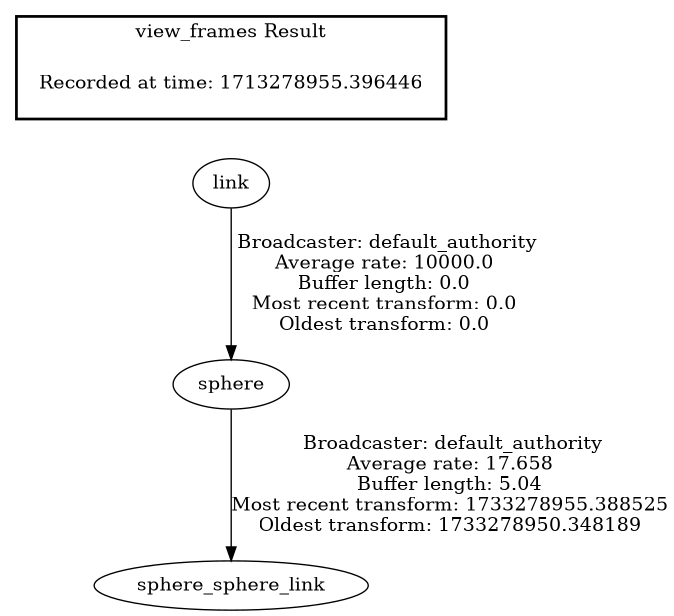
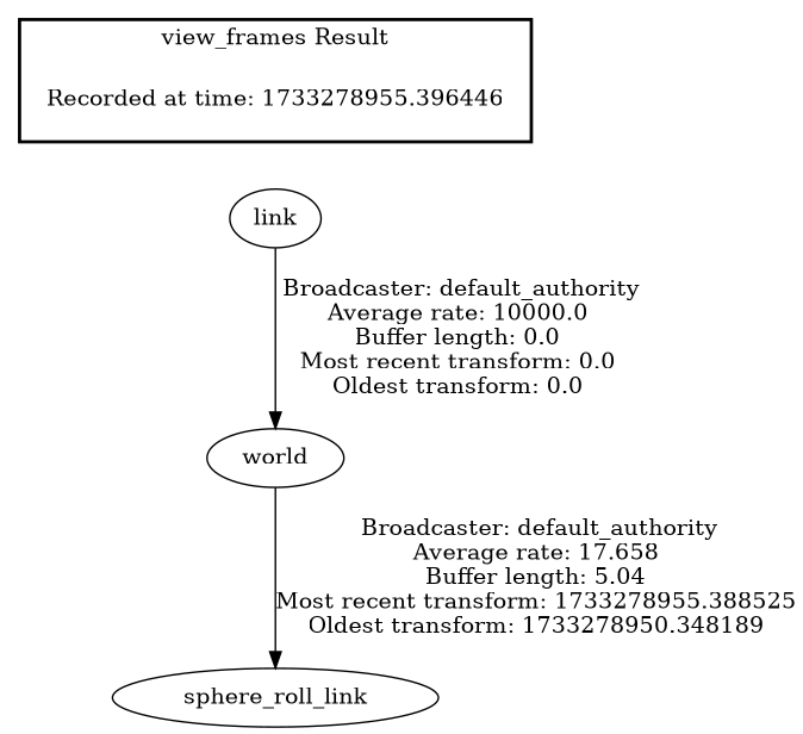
  digraph {
-   "Recorded at time: 1733278955.396446" [shape=plaintext label="Recorded at time: 1713278955.396446"]
+   "Recorded at time: 1733278955.396446" [shape=plaintext]
    n2 [label=link]
-   world [label=sphere]
-   sphere_roll_link [label=sphere_sphere_link]
+   world
+   sphere_roll_link
    subgraph cluster_1 {
      color=black
      label="view_frames Result"
      style=bold
      "Recorded at time: 1733278955.396446"
    }
    "Recorded at time: 1733278955.396446" -> n2 [style=invis]
    n2 -> world [label=" Broadcaster: default_authority\nAverage rate: 10000.0\nBuffer length: 0.0\nMost recent transform: 0.0\nOldest transform: 0.0\n"]
    world -> sphere_roll_link [label=" Broadcaster: default_authority\nAverage rate: 17.658\nBuffer length: 5.04\nMost recent transform: 1733278955.388525\nOldest transform: 1733278950.348189\n"]
  }
